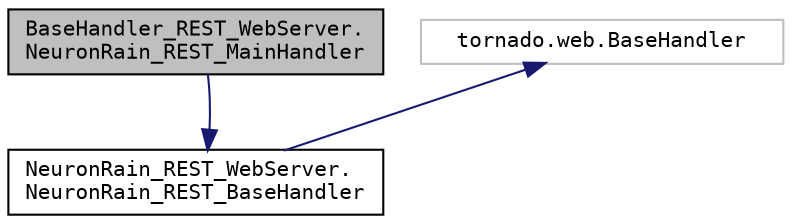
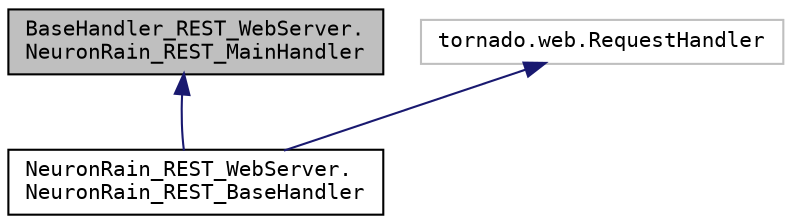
  digraph {
    fontname="DejaVu Sans Mono"
    node [color=black fillcolor=white fontname="DejaVu Sans Mono" fontsize=10 shape=record style=filled]
    edge [color=midnightblue dir=back fontname="DejaVu Sans Mono" fontsize=10 labelfontname=Helvetica labelfontsize=10 style=solid]
    n1 [fillcolor=grey75 fontcolor=black height=0.2 label="BaseHandler_REST_WebServer.\lNeuronRain_REST_MainHandler" width=0.4]
    n2 [height=0.2 label="NeuronRain_REST_WebServer.\lNeuronRain_REST_BaseHandler" width=0.4]
-   n3 [color=grey75 height=0.2 label="tornado.web.BaseHandler" width=0.4]
-   n2 -> n1
+   n3 [color=grey75 height=0.2 label="tornado.web.RequestHandler" width=0.4]
+   n1 -> n2
    n3 -> n2
  }
